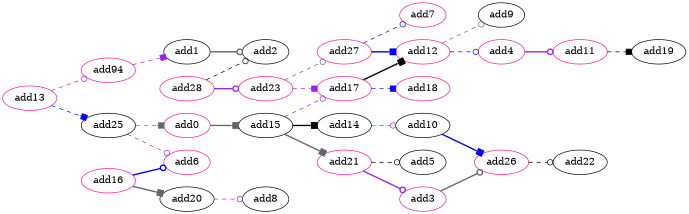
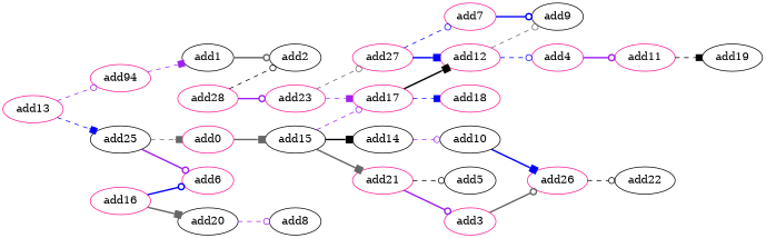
  strict digraph {
    rankdir=LR
    node [color=deeppink opcode=add]
    edge [arrowhead=odot color=purple style=dashed]
    add10 [color=black]
    add26
    add22 [color=black]
    add8 [color=black]
    add9 [color=black]
    add7
    n7 [label=add94]
    add1 [color=black]
    add2 [color=black]
    add19 [color=black]
    add25 [color=black]
    add6
    add0
    add15 [color=black]
    add28
    add23
    add27
    add17
    add11
    add14 [color=black]
    add12
    add18
    add20 [color=black]
    add4
    add5 [color=black]
    add13
    add16
    add21
    add3
    add10 -> add26 [arrowhead=box color=blue style=bold]
    add26 -> add22 [color=black]
+   add7 -> add9 [color=blue style=bold]
    n7 -> add1 [arrowhead=box]
    add1 -> add2 [color=gray40 style=bold]
-   add25 -> add6
+   add25 -> add6 [style=bold]
    add25 -> add0 [arrowhead=box color=gray40]
    add0 -> add15 [arrowhead=box color=gray40 style=bold]
    add15 -> add17
    add15 -> add14 [arrowhead=box color=black style=bold]
    add15 -> add21 [arrowhead=box color=gray40 style=bold]
    add28 -> add2 [color=black]
    add28 -> add23 [style=bold]
    add23 -> add27 [color=gray40]
    add23 -> add17 [arrowhead=box]
    add27 -> add7 [color=blue]
    add27 -> add12 [arrowhead=box color=blue style=bold]
    add17 -> add12 [arrowhead=box color=black style=bold]
    add17 -> add18 [arrowhead=box color=blue]
    add11 -> add19 [arrowhead=box color=black]
    add14 -> add10
    add12 -> add9 [color=gray40]
    add12 -> add4 [color=blue]
    add20 -> add8
    add4 -> add11 [style=bold]
    add13 -> n7
    add13 -> add25 [arrowhead=box color=blue]
    add16 -> add6 [color=blue style=bold]
    add16 -> add20 [arrowhead=box color=gray40 style=bold]
    add21 -> add5 [color=black]
    add21 -> add3 [style=bold]
    add3 -> add26 [color=gray40 style=bold]
  }
